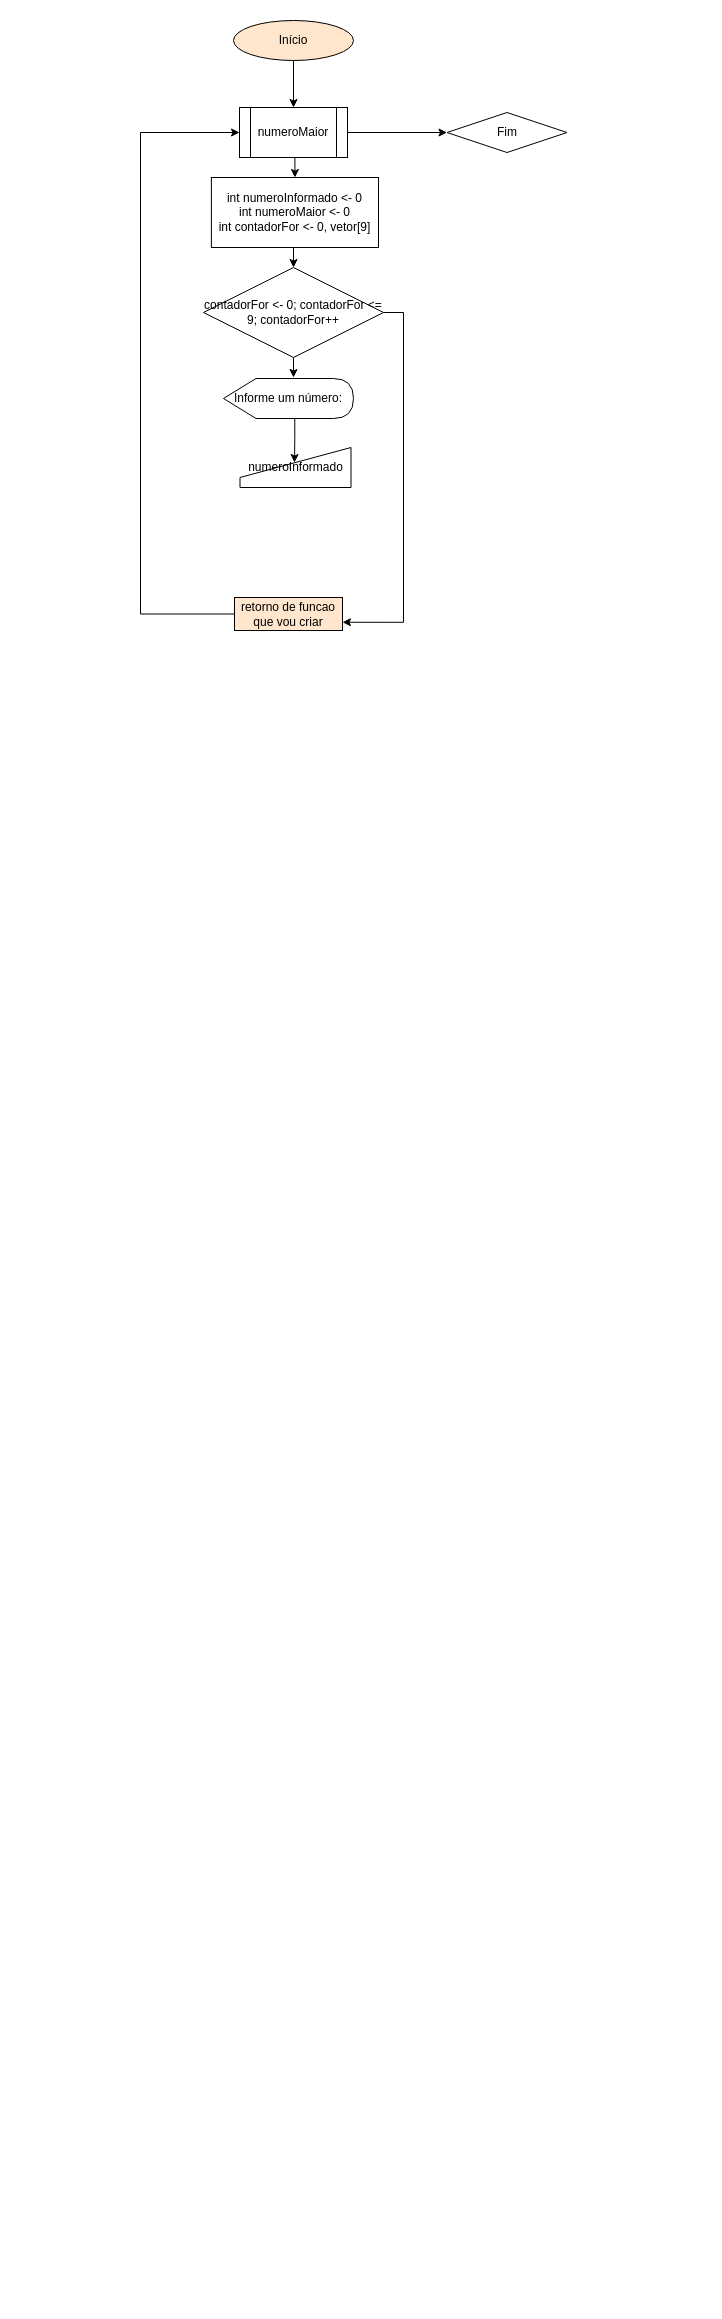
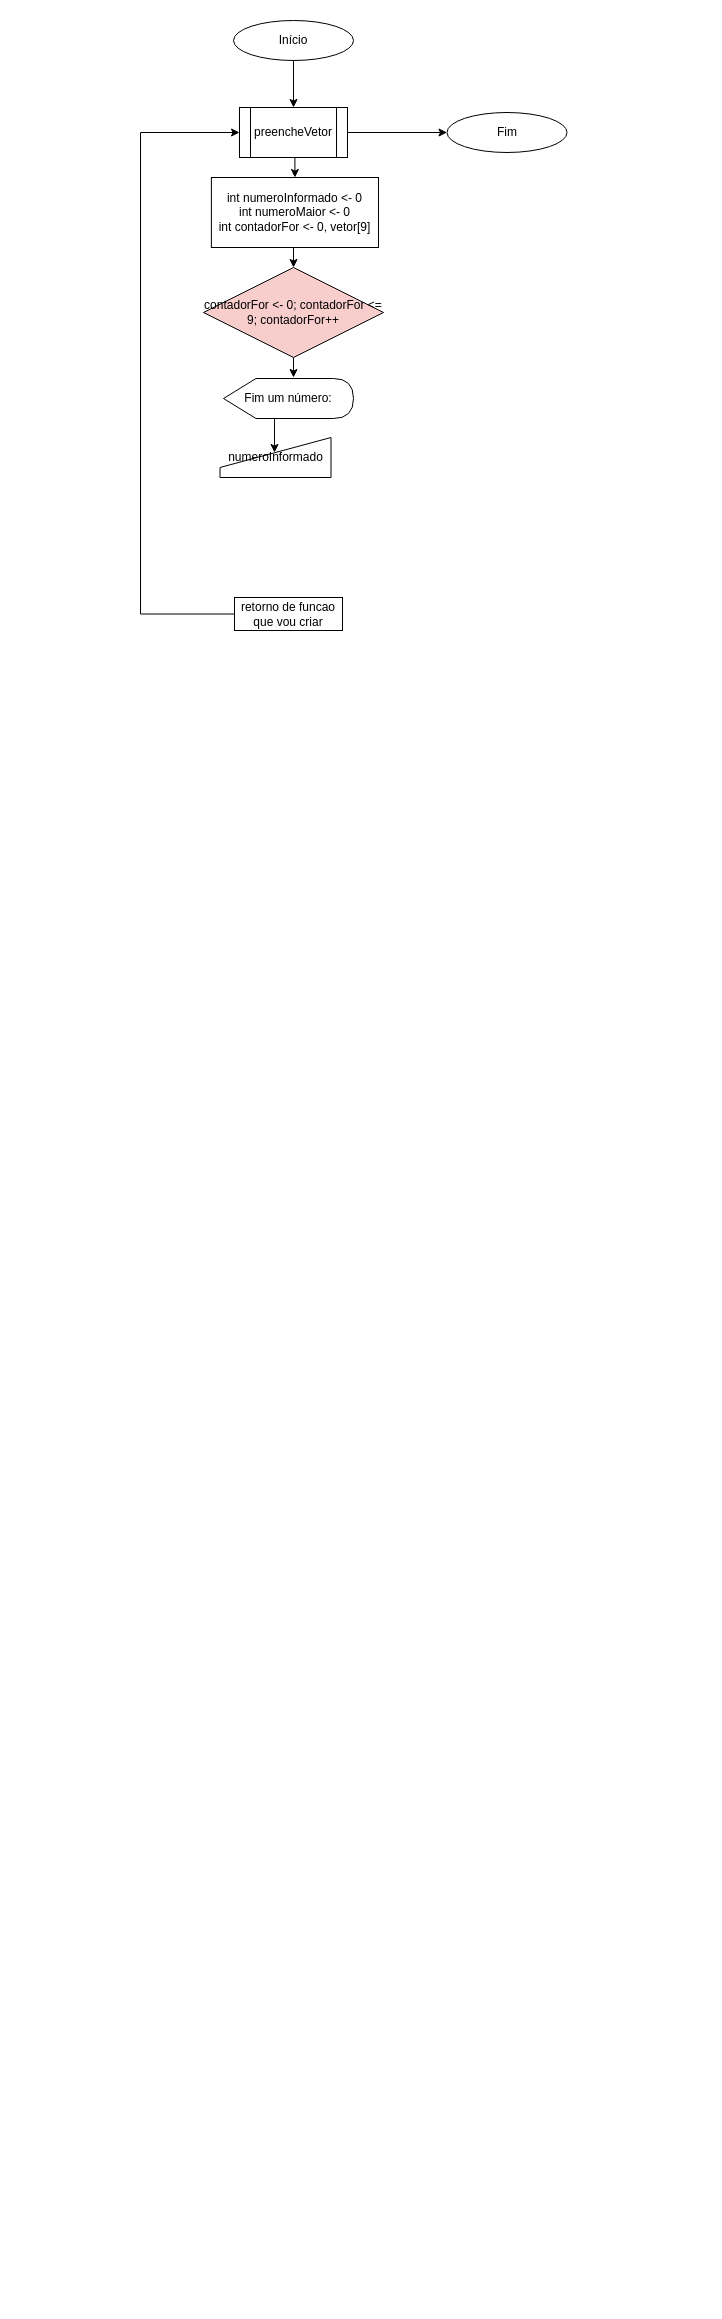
  <mxCell id="0" />
  <mxCell id="1" parent="0" />
  <mxCell id="2" style="edgeStyle=orthogonalEdgeStyle;rounded=0;orthogonalLoop=1;jettySize=auto;html=1;exitX=1;exitY=0.5;exitDx=0;exitDy=0;entryX=0.5;entryY=0;entryDx=0;entryDy=0;" parent="1" edge="1"><mxGeometry relative="1" as="geometry"><mxPoint x="540" y="1947" as="sourcePoint" /></mxGeometry></mxCell>
  <mxCell id="3" style="edgeStyle=orthogonalEdgeStyle;rounded=0;orthogonalLoop=1;jettySize=auto;html=1;exitX=0;exitY=0.5;exitDx=0;exitDy=0;entryX=0;entryY=0;entryDx=40;entryDy=0;entryPerimeter=0;" parent="1" edge="1"><mxGeometry relative="1" as="geometry"><mxPoint x="460" y="1947" as="sourcePoint" /></mxGeometry></mxCell>
  <mxCell id="4" style="edgeStyle=orthogonalEdgeStyle;rounded=0;orthogonalLoop=1;jettySize=auto;html=1;exitX=1;exitY=0.5;exitDx=0;exitDy=0;" parent="1" edge="1"><mxGeometry relative="1" as="geometry"><mxPoint x="620" y="2027" as="sourcePoint" /></mxGeometry></mxCell>
  <mxCell id="5" style="edgeStyle=orthogonalEdgeStyle;rounded=0;orthogonalLoop=1;jettySize=auto;html=1;exitX=0;exitY=0.5;exitDx=0;exitDy=0;entryX=0;entryY=0;entryDx=40;entryDy=0;entryPerimeter=0;" parent="1" edge="1"><mxGeometry relative="1" as="geometry"><mxPoint x="540" y="2027" as="sourcePoint" /></mxGeometry></mxCell>
  <mxCell id="6" style="edgeStyle=orthogonalEdgeStyle;rounded=0;orthogonalLoop=1;jettySize=auto;html=1;exitX=0;exitY=0.5;exitDx=0;exitDy=0;entryX=0;entryY=0;entryDx=40;entryDy=0;entryPerimeter=0;" parent="1" edge="1"><mxGeometry relative="1" as="geometry"><mxPoint x="620" y="2107" as="sourcePoint" /></mxGeometry></mxCell>
  <mxCell id="7" style="edgeStyle=orthogonalEdgeStyle;rounded=0;orthogonalLoop=1;jettySize=auto;html=1;exitX=1;exitY=0.5;exitDx=0;exitDy=0;entryX=0;entryY=0;entryDx=40;entryDy=0;entryPerimeter=0;" parent="1" edge="1"><mxGeometry relative="1" as="geometry"><mxPoint x="700" y="2107" as="sourcePoint" /></mxGeometry></mxCell>
  <mxCell id="8" style="edgeStyle=orthogonalEdgeStyle;rounded=0;orthogonalLoop=1;jettySize=auto;html=1;exitX=1;exitY=0.5;exitDx=0;exitDy=0;entryX=0;entryY=0.5;entryDx=0;entryDy=0;" parent="1" edge="1"><mxGeometry relative="1" as="geometry"><Array as="points"><mxPoint x="200" y="2147" /><mxPoint x="200" y="2297" /><mxPoint x="20" y="2297" /><mxPoint x="20" y="1867" /></Array><mxPoint x="80" y="1867" as="targetPoint" /></mxGeometry></mxCell>
  <mxCell id="9" style="edgeStyle=orthogonalEdgeStyle;rounded=0;orthogonalLoop=1;jettySize=auto;html=1;exitX=0.5;exitY=1;exitDx=0;exitDy=0;entryX=0.5;entryY=0;entryDx=0;entryDy=0;" parent="1" source="10" target="13" edge="1"><mxGeometry relative="1" as="geometry" /></mxCell>
- <mxCell id="10" value="Início" style="ellipse;whiteSpace=wrap;html=1;fillColor=#ffe6cc;" parent="1" vertex="1"><mxGeometry x="233" y="20" width="120" height="40" as="geometry" /></mxCell>
+ <mxCell id="10" value="Início" style="ellipse;whiteSpace=wrap;html=1;" parent="1" vertex="1"><mxGeometry x="233" y="20" width="120" height="40" as="geometry" /></mxCell>
  <mxCell id="11" style="edgeStyle=orthogonalEdgeStyle;rounded=0;orthogonalLoop=1;jettySize=auto;html=1;exitX=0.5;exitY=1;exitDx=0;exitDy=0;entryX=0.5;entryY=0;entryDx=0;entryDy=0;" parent="1" source="13" target="18" edge="1"><mxGeometry relative="1" as="geometry" /></mxCell>
  <mxCell id="12" style="edgeStyle=orthogonalEdgeStyle;rounded=0;orthogonalLoop=1;jettySize=auto;html=1;exitX=1;exitY=0.5;exitDx=0;exitDy=0;entryX=0;entryY=0.5;entryDx=0;entryDy=0;" parent="1" source="13" target="21" edge="1"><mxGeometry relative="1" as="geometry" /></mxCell>
- <mxCell id="13" value="numeroMaior" style="shape=process;whiteSpace=wrap;html=1;backgroundOutline=1;" parent="1" vertex="1"><mxGeometry x="239" y="107" width="108" height="50" as="geometry" /></mxCell>
- <mxCell id="14" style="edgeStyle=orthogonalEdgeStyle;rounded=0;orthogonalLoop=1;jettySize=auto;html=1;exitX=1;exitY=0.5;exitDx=0;exitDy=0;entryX=1;entryY=0.75;entryDx=0;entryDy=0;" parent="1" source="16" target="20" edge="1"><mxGeometry relative="1" as="geometry" /></mxCell>
+ <mxCell id="13" value="preencheVetor" style="shape=process;whiteSpace=wrap;html=1;backgroundOutline=1;" parent="1" vertex="1"><mxGeometry x="239" y="107" width="108" height="50" as="geometry" /></mxCell>
  <mxCell id="15" style="edgeStyle=orthogonalEdgeStyle;rounded=0;orthogonalLoop=1;jettySize=auto;html=1;exitX=0.5;exitY=1;exitDx=0;exitDy=0;" parent="1" source="16" edge="1"><mxGeometry relative="1" as="geometry"><mxPoint x="293" y="377" as="targetPoint" /></mxGeometry></mxCell>
- <mxCell id="16" value="contadorFor &amp;lt;- 0; contadorFor &amp;lt;= 9; contadorFor++" style="rhombus;whiteSpace=wrap;html=1;" parent="1" vertex="1"><mxGeometry x="203" y="267" width="180" height="90" as="geometry" /></mxCell>
+ <mxCell id="16" value="contadorFor &amp;lt;- 0; contadorFor &amp;lt;= 9; contadorFor++" style="rhombus;whiteSpace=wrap;html=1;fillColor=#f8cecc;" parent="1" vertex="1"><mxGeometry x="203" y="267" width="180" height="90" as="geometry" /></mxCell>
  <mxCell id="17" style="edgeStyle=orthogonalEdgeStyle;rounded=0;orthogonalLoop=1;jettySize=auto;html=1;exitX=0.5;exitY=1;exitDx=0;exitDy=0;entryX=0.5;entryY=0;entryDx=0;entryDy=0;" parent="1" source="18" target="16" edge="1"><mxGeometry relative="1" as="geometry" /></mxCell>
  <mxCell id="18" value="int numeroInformado &amp;lt;- 0&lt;br&gt;int numeroMaior &amp;lt;- 0&lt;br&gt;int contadorFor &amp;lt;- 0, vetor[9]" style="rounded=0;whiteSpace=wrap;html=1;" parent="1" vertex="1"><mxGeometry x="210.88" y="177" width="167.12" height="70" as="geometry" /></mxCell>
  <mxCell id="19" style="edgeStyle=orthogonalEdgeStyle;rounded=0;orthogonalLoop=1;jettySize=auto;html=1;exitX=0;exitY=0.5;exitDx=0;exitDy=0;entryX=0;entryY=0.5;entryDx=0;entryDy=0;" parent="1" source="20" target="13" edge="1"><mxGeometry relative="1" as="geometry"><Array as="points"><mxPoint x="140" y="614" /><mxPoint x="140" y="132" /></Array></mxGeometry></mxCell>
- <mxCell id="20" value="retorno de funcao que vou criar" style="rounded=0;whiteSpace=wrap;html=1;fillColor=#ffe6cc;" parent="1" vertex="1"><mxGeometry x="234" y="597" width="108" height="33" as="geometry" /></mxCell>
- <mxCell id="21" value="Fim" style="rhombus;whiteSpace=wrap;html=1;" parent="1" vertex="1"><mxGeometry x="446.5" y="112" width="120" height="40" as="geometry" /></mxCell>
- <mxCell id="22" value="Informe um número:" style="shape=display;whiteSpace=wrap;html=1;" parent="1" vertex="1"><mxGeometry x="223" y="378" width="130" height="40" as="geometry" /></mxCell>
- <mxCell id="23" value="numeroInformado" style="shape=manualInput;whiteSpace=wrap;html=1;" parent="1" vertex="1"><mxGeometry x="239.5" y="447" width="111" height="40" as="geometry" /></mxCell>
+ <mxCell id="20" value="retorno de funcao que vou criar" style="rounded=0;whiteSpace=wrap;html=1;" parent="1" vertex="1"><mxGeometry x="234" y="597" width="108" height="33" as="geometry" /></mxCell>
+ <mxCell id="21" value="Fim" style="ellipse;whiteSpace=wrap;html=1;" parent="1" vertex="1"><mxGeometry x="446.5" y="112" width="120" height="40" as="geometry" /></mxCell>
+ <mxCell id="22" value="Fim um número:" style="shape=display;whiteSpace=wrap;html=1;" parent="1" vertex="1"><mxGeometry x="223" y="378" width="130" height="40" as="geometry" /></mxCell>
+ <mxCell id="23" value="numeroInformado" style="shape=manualInput;whiteSpace=wrap;html=1;" parent="1" vertex="1"><mxGeometry x="219.5" y="437" width="111" height="40" as="geometry" /></mxCell>
  <mxCell id="24" style="edgeStyle=orthogonalEdgeStyle;rounded=0;orthogonalLoop=1;jettySize=auto;html=1;exitX=0;exitY=0;exitDx=71.25;exitDy=40;exitPerimeter=0;entryX=0.491;entryY=0.375;entryDx=0;entryDy=0;entryPerimeter=0;" parent="1" source="22" target="23" edge="1"><mxGeometry relative="1" as="geometry" /></mxCell>
